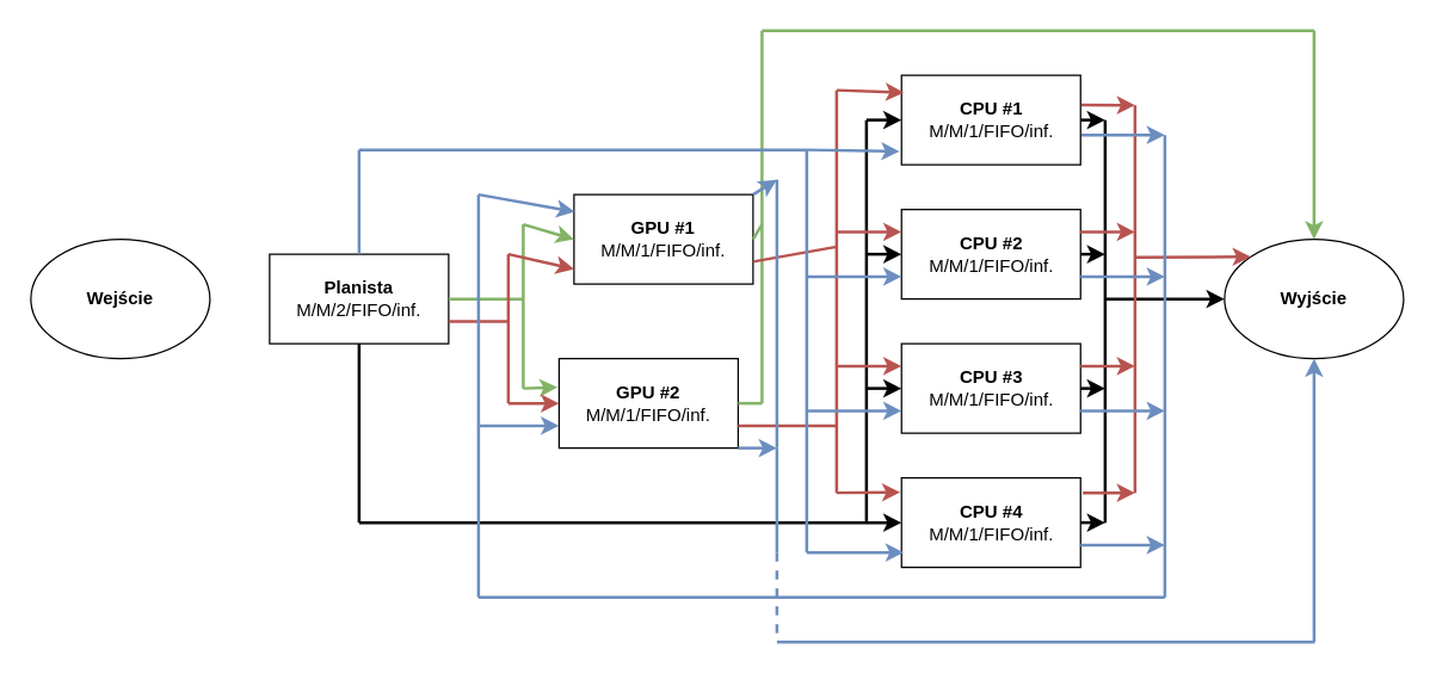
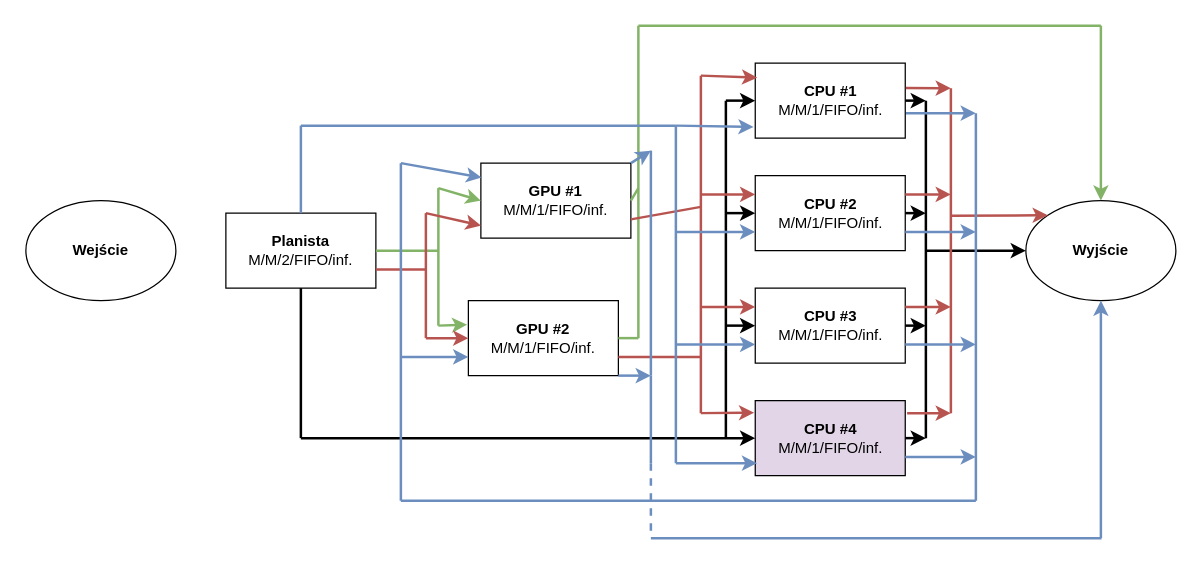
  <mxCell id="0" />
  <mxCell id="1" parent="0" />
  <mxCell id="2" value="CPU #2&lt;br&gt;&lt;span style=&quot;font-weight: 400&quot;&gt;M/M/1/FIFO/inf.&lt;/span&gt;" style="rounded=0;whiteSpace=wrap;html=1;fontStyle=1" parent="1" vertex="1"><mxGeometry x="603.5" y="140" width="120" height="60" as="geometry" /></mxCell>
  <mxCell id="3" value="&lt;b&gt;CPU #1&lt;br&gt;&lt;/b&gt;M/M/1/FIFO/inf.&lt;b&gt;&lt;br&gt;&lt;/b&gt;" style="rounded=0;whiteSpace=wrap;html=1;" parent="1" vertex="1"><mxGeometry x="603.5" y="50" width="120" height="60" as="geometry" /></mxCell>
  <mxCell id="4" value="&lt;b&gt;GPU #2&lt;br&gt;&lt;/b&gt;M/M/1/FIFO/inf.&lt;b&gt;&lt;br&gt;&lt;/b&gt;" style="rounded=0;whiteSpace=wrap;html=1;" parent="1" vertex="1"><mxGeometry x="374" y="240" width="120" height="60" as="geometry" /></mxCell>
  <mxCell id="5" value="&lt;b&gt;Planista&lt;/b&gt;&lt;br&gt;M/M/2/FIFO/inf." style="rounded=0;whiteSpace=wrap;html=1;" parent="1" vertex="1"><mxGeometry x="180" y="170" width="120" height="60" as="geometry" /></mxCell>
  <mxCell id="6" value="&lt;b&gt;GPU #1&lt;br&gt;&lt;/b&gt;M/M/1/FIFO/inf.&lt;b&gt;&lt;br&gt;&lt;/b&gt;" style="rounded=0;whiteSpace=wrap;html=1;" parent="1" vertex="1"><mxGeometry x="384" y="130" width="120" height="60" as="geometry" /></mxCell>
- <mxCell id="7" value="&lt;b&gt;CPU #4&lt;br&gt;&lt;/b&gt;M/M/1/FIFO/inf.&lt;b&gt;&lt;br&gt;&lt;/b&gt;" style="rounded=0;whiteSpace=wrap;html=1;" parent="1" vertex="1"><mxGeometry x="603.5" y="320" width="120" height="60" as="geometry" /></mxCell>
+ <mxCell id="7" value="&lt;b&gt;CPU #4&lt;br&gt;&lt;/b&gt;M/M/1/FIFO/inf.&lt;b&gt;&lt;br&gt;&lt;/b&gt;" style="rounded=0;whiteSpace=wrap;html=1;fillColor=#e1d5e7;" parent="1" vertex="1"><mxGeometry x="603.5" y="320" width="120" height="60" as="geometry" /></mxCell>
  <mxCell id="8" value="&lt;b&gt;CPU #3&lt;br&gt;&lt;/b&gt;M/M/1/FIFO/inf.&lt;b&gt;&lt;br&gt;&lt;/b&gt;" style="rounded=0;whiteSpace=wrap;html=1;" parent="1" vertex="1"><mxGeometry x="603.5" y="230" width="120" height="60" as="geometry" /></mxCell>
  <mxCell id="9" value="&lt;b&gt;Wejście&lt;/b&gt;" style="ellipse;whiteSpace=wrap;html=1;" parent="1" vertex="1"><mxGeometry y="160" width="120" height="80" as="geometry" x="20" /></mxCell>
  <mxCell id="10" value="&lt;b&gt;Wyjście&lt;/b&gt;" style="ellipse;whiteSpace=wrap;html=1;" parent="1" vertex="1"><mxGeometry x="820" y="160" width="120" height="80" as="geometry" /></mxCell>
  <mxCell id="11" value="" style="endArrow=none;html=1;strokeWidth=2;entryX=0.5;entryY=1;entryDx=0;entryDy=0;" parent="1" target="5" edge="1"><mxGeometry width="50" height="50" relative="1" as="geometry"><mxPoint x="240" y="350" as="sourcePoint" /><mxPoint x="265" y="270" as="targetPoint" /></mxGeometry></mxCell>
  <mxCell id="12" value="" style="endArrow=classic;html=1;strokeWidth=2;entryX=0;entryY=0.5;entryDx=0;entryDy=0;" parent="1" target="7" edge="1"><mxGeometry width="50" height="50" relative="1" as="geometry"><mxPoint x="240" y="350" as="sourcePoint" /><mxPoint x="460" y="170" as="targetPoint" /></mxGeometry></mxCell>
  <mxCell id="13" value="" style="endArrow=none;html=1;strokeWidth=2;" parent="1" edge="1"><mxGeometry width="50" height="50" relative="1" as="geometry"><mxPoint x="580" y="350" as="sourcePoint" /><mxPoint x="580" y="80" as="targetPoint" /></mxGeometry></mxCell>
  <mxCell id="14" value="" style="endArrow=classic;html=1;strokeWidth=2;entryX=0;entryY=0.5;entryDx=0;entryDy=0;" parent="1" target="8" edge="1"><mxGeometry width="50" height="50" relative="1" as="geometry"><mxPoint x="580" y="260" as="sourcePoint" /><mxPoint x="460" y="170" as="targetPoint" /></mxGeometry></mxCell>
  <mxCell id="15" value="" style="endArrow=classic;html=1;strokeWidth=2;entryX=0;entryY=0.5;entryDx=0;entryDy=0;" parent="1" target="3" edge="1"><mxGeometry width="50" height="50" relative="1" as="geometry"><mxPoint x="580" y="80" as="sourcePoint" /><mxPoint x="613.5" y="270" as="targetPoint" /></mxGeometry></mxCell>
  <mxCell id="16" value="" style="endArrow=classic;html=1;strokeWidth=2;entryX=0;entryY=0.5;entryDx=0;entryDy=0;" parent="1" target="2" edge="1"><mxGeometry width="50" height="50" relative="1" as="geometry"><mxPoint x="580" y="170" as="sourcePoint" /><mxPoint x="623.5" y="280" as="targetPoint" /></mxGeometry></mxCell>
  <mxCell id="17" value="" style="endArrow=none;html=1;strokeWidth=2;" parent="1" edge="1"><mxGeometry width="50" height="50" relative="1" as="geometry"><mxPoint x="740" y="350" as="sourcePoint" /><mxPoint x="740" y="80" as="targetPoint" /></mxGeometry></mxCell>
  <mxCell id="18" value="" style="endArrow=classic;html=1;strokeWidth=2;exitX=1;exitY=0.5;exitDx=0;exitDy=0;" parent="1" source="3" edge="1"><mxGeometry width="50" height="50" relative="1" as="geometry"><mxPoint x="410" y="220" as="sourcePoint" /><mxPoint x="740" y="80" as="targetPoint" /></mxGeometry></mxCell>
  <mxCell id="19" value="" style="endArrow=classic;html=1;strokeWidth=2;exitX=1;exitY=0.5;exitDx=0;exitDy=0;" parent="1" source="2" edge="1"><mxGeometry width="50" height="50" relative="1" as="geometry"><mxPoint x="410" y="220" as="sourcePoint" /><mxPoint x="740" y="170" as="targetPoint" /></mxGeometry></mxCell>
  <mxCell id="20" value="" style="endArrow=classic;html=1;strokeWidth=2;exitX=1;exitY=0.5;exitDx=0;exitDy=0;" parent="1" source="8" edge="1"><mxGeometry width="50" height="50" relative="1" as="geometry"><mxPoint x="410" y="220" as="sourcePoint" /><mxPoint x="740" y="260" as="targetPoint" /></mxGeometry></mxCell>
  <mxCell id="21" value="" style="endArrow=classic;html=1;strokeWidth=2;exitX=1;exitY=0.5;exitDx=0;exitDy=0;" parent="1" source="7" edge="1"><mxGeometry width="50" height="50" relative="1" as="geometry"><mxPoint x="410" y="220" as="sourcePoint" /><mxPoint x="740" y="350" as="targetPoint" /></mxGeometry></mxCell>
  <mxCell id="22" value="" style="endArrow=classic;html=1;strokeWidth=2;entryX=0;entryY=0.5;entryDx=0;entryDy=0;" parent="1" target="10" edge="1"><mxGeometry width="50" height="50" relative="1" as="geometry"><mxPoint x="740" y="200" as="sourcePoint" /><mxPoint x="460" y="170" as="targetPoint" /></mxGeometry></mxCell>
  <mxCell id="23" value="" style="endArrow=none;html=1;strokeWidth=2;fillColor=#d5e8d4;strokeColor=#82b366;" parent="1" edge="1"><mxGeometry width="50" height="50" relative="1" as="geometry"><mxPoint x="350" y="260" as="sourcePoint" /><mxPoint x="350" y="150" as="targetPoint" /></mxGeometry></mxCell>
  <mxCell id="24" value="" style="endArrow=none;html=1;strokeWidth=2;exitX=1;exitY=0.5;exitDx=0;exitDy=0;fillColor=#d5e8d4;strokeColor=#82b366;" parent="1" source="5" edge="1"><mxGeometry width="50" height="50" relative="1" as="geometry"><mxPoint x="410" y="220" as="sourcePoint" /><mxPoint x="350" y="200" as="targetPoint" /></mxGeometry></mxCell>
  <mxCell id="25" value="" style="endArrow=classic;html=1;strokeWidth=2;entryX=0;entryY=0.5;entryDx=0;entryDy=0;fillColor=#d5e8d4;strokeColor=#82b366;" parent="1" target="6" edge="1"><mxGeometry width="50" height="50" relative="1" as="geometry"><mxPoint x="350" y="150" as="sourcePoint" /><mxPoint x="460" y="170" as="targetPoint" /></mxGeometry></mxCell>
  <mxCell id="26" value="" style="endArrow=classic;html=1;strokeWidth=2;entryX=-0.008;entryY=0.32;entryDx=0;entryDy=0;fillColor=#d5e8d4;strokeColor=#82b366;entryPerimeter=0;" parent="1" target="4" edge="1"><mxGeometry width="50" height="50" relative="1" as="geometry"><mxPoint x="350" y="260" as="sourcePoint" /><mxPoint x="460" y="170" as="targetPoint" /></mxGeometry></mxCell>
  <mxCell id="27" value="" style="endArrow=none;html=1;strokeWidth=2;fillColor=#d5e8d4;strokeColor=#82b366;" parent="1" edge="1"><mxGeometry width="50" height="50" relative="1" as="geometry"><mxPoint x="510" y="270" as="sourcePoint" /><mxPoint x="510" y="20" as="targetPoint" /></mxGeometry></mxCell>
  <mxCell id="28" value="" style="endArrow=none;html=1;strokeWidth=2;exitX=1;exitY=0.5;exitDx=0;exitDy=0;fillColor=#d5e8d4;strokeColor=#82b366;" parent="1" source="4" edge="1"><mxGeometry width="50" height="50" relative="1" as="geometry"><mxPoint x="390" y="250" as="sourcePoint" /><mxPoint x="510" y="270" as="targetPoint" /></mxGeometry></mxCell>
  <mxCell id="29" value="" style="endArrow=none;html=1;strokeWidth=2;exitX=1;exitY=0.5;exitDx=0;exitDy=0;fillColor=#d5e8d4;strokeColor=#82b366;" parent="1" source="6" edge="1"><mxGeometry width="50" height="50" relative="1" as="geometry"><mxPoint x="390" y="250" as="sourcePoint" /><mxPoint x="510" y="150" as="targetPoint" /></mxGeometry></mxCell>
  <mxCell id="30" value="" style="endArrow=none;html=1;strokeWidth=2;fillColor=#d5e8d4;strokeColor=#82b366;" parent="1" edge="1"><mxGeometry width="50" height="50" relative="1" as="geometry"><mxPoint x="880" y="20" as="sourcePoint" /><mxPoint x="510" y="20" as="targetPoint" /></mxGeometry></mxCell>
  <mxCell id="31" value="" style="endArrow=classic;html=1;strokeWidth=2;entryX=0.5;entryY=0;entryDx=0;entryDy=0;fillColor=#d5e8d4;strokeColor=#82b366;" parent="1" target="10" edge="1"><mxGeometry width="50" height="50" relative="1" as="geometry"><mxPoint x="880" y="20" as="sourcePoint" /><mxPoint x="930" y="100" as="targetPoint" /></mxGeometry></mxCell>
  <mxCell id="32" value="" style="endArrow=none;html=1;strokeWidth=2;fillColor=#f8cecc;strokeColor=#b85450;" parent="1" edge="1"><mxGeometry width="50" height="50" relative="1" as="geometry"><mxPoint x="560" y="60" as="sourcePoint" /><mxPoint x="560" y="330" as="targetPoint" /></mxGeometry></mxCell>
  <mxCell id="33" value="" style="endArrow=none;html=1;strokeWidth=2;fillColor=#f8cecc;strokeColor=#b85450;" parent="1" edge="1"><mxGeometry width="50" height="50" relative="1" as="geometry"><mxPoint x="340" y="270" as="sourcePoint" /><mxPoint x="340" y="170" as="targetPoint" /></mxGeometry></mxCell>
  <mxCell id="34" value="" style="endArrow=none;html=1;strokeWidth=2;exitX=1;exitY=0.75;exitDx=0;exitDy=0;fillColor=#f8cecc;strokeColor=#b85450;" parent="1" source="5" edge="1"><mxGeometry width="50" height="50" relative="1" as="geometry"><mxPoint x="390" y="250" as="sourcePoint" /><mxPoint x="340" y="215" as="targetPoint" /></mxGeometry></mxCell>
  <mxCell id="35" value="" style="endArrow=classic;html=1;strokeWidth=2;entryX=0;entryY=0.5;entryDx=0;entryDy=0;fillColor=#f8cecc;strokeColor=#b85450;" parent="1" target="4" edge="1"><mxGeometry width="50" height="50" relative="1" as="geometry"><mxPoint x="340" y="270" as="sourcePoint" /><mxPoint x="440" y="200" as="targetPoint" /></mxGeometry></mxCell>
  <mxCell id="36" value="" style="endArrow=classic;html=1;strokeWidth=2;entryX=0;entryY=0.833;entryDx=0;entryDy=0;fillColor=#f8cecc;strokeColor=#b85450;entryPerimeter=0;" parent="1" target="6" edge="1"><mxGeometry width="50" height="50" relative="1" as="geometry"><mxPoint x="340" y="170" as="sourcePoint" /><mxPoint x="440" y="200" as="targetPoint" /></mxGeometry></mxCell>
  <mxCell id="37" value="" style="endArrow=none;html=1;strokeWidth=2;exitX=1;exitY=0.75;exitDx=0;exitDy=0;fillColor=#f8cecc;strokeColor=#b85450;" parent="1" source="4" edge="1"><mxGeometry width="50" height="50" relative="1" as="geometry"><mxPoint x="390" y="250" as="sourcePoint" /><mxPoint x="560" y="285" as="targetPoint" /></mxGeometry></mxCell>
  <mxCell id="38" value="" style="endArrow=none;html=1;strokeWidth=2;exitX=1;exitY=0.75;exitDx=0;exitDy=0;fillColor=#f8cecc;strokeColor=#b85450;" parent="1" source="6" edge="1"><mxGeometry width="50" height="50" relative="1" as="geometry"><mxPoint x="390" y="250" as="sourcePoint" /><mxPoint x="560" y="165" as="targetPoint" /></mxGeometry></mxCell>
  <mxCell id="39" value="" style="endArrow=classic;html=1;strokeWidth=2;entryX=-0.007;entryY=0.161;entryDx=0;entryDy=0;fillColor=#f8cecc;strokeColor=#b85450;entryPerimeter=0;" parent="1" target="7" edge="1"><mxGeometry width="50" height="50" relative="1" as="geometry"><mxPoint x="560" y="330" as="sourcePoint" /><mxPoint x="440" y="200" as="targetPoint" /></mxGeometry></mxCell>
  <mxCell id="40" value="" style="endArrow=classic;html=1;strokeWidth=2;entryX=0;entryY=0.25;entryDx=0;entryDy=0;fillColor=#f8cecc;strokeColor=#b85450;" parent="1" target="8" edge="1"><mxGeometry width="50" height="50" relative="1" as="geometry"><mxPoint x="560" y="245" as="sourcePoint" /><mxPoint x="440" y="200" as="targetPoint" /></mxGeometry></mxCell>
  <mxCell id="41" value="" style="endArrow=classic;html=1;strokeWidth=2;entryX=0;entryY=0.25;entryDx=0;entryDy=0;fillColor=#f8cecc;strokeColor=#b85450;" parent="1" target="2" edge="1"><mxGeometry width="50" height="50" relative="1" as="geometry"><mxPoint x="560" y="155" as="sourcePoint" /><mxPoint x="440" y="200" as="targetPoint" /></mxGeometry></mxCell>
  <mxCell id="42" value="" style="endArrow=classic;html=1;strokeWidth=2;entryX=0.013;entryY=0.193;entryDx=0;entryDy=0;fillColor=#f8cecc;strokeColor=#b85450;entryPerimeter=0;" parent="1" target="3" edge="1"><mxGeometry width="50" height="50" relative="1" as="geometry"><mxPoint x="560" y="60" as="sourcePoint" /><mxPoint x="440" y="200" as="targetPoint" /></mxGeometry></mxCell>
  <mxCell id="43" value="" style="endArrow=none;html=1;strokeWidth=2;fillColor=#f8cecc;strokeColor=#b85450;" parent="1" edge="1"><mxGeometry width="50" height="50" relative="1" as="geometry"><mxPoint x="760" y="330" as="sourcePoint" /><mxPoint x="760" y="70" as="targetPoint" /></mxGeometry></mxCell>
  <mxCell id="44" value="" style="endArrow=classic;html=1;strokeWidth=2;fillColor=#f8cecc;strokeColor=#b85450;exitX=1.004;exitY=0.333;exitDx=0;exitDy=0;exitPerimeter=0;" parent="1" source="3" edge="1"><mxGeometry width="50" height="50" relative="1" as="geometry"><mxPoint x="724" y="65" as="sourcePoint" /><mxPoint x="760" y="70" as="targetPoint" /></mxGeometry></mxCell>
  <mxCell id="45" value="" style="endArrow=classic;html=1;strokeWidth=2;exitX=1;exitY=0.25;exitDx=0;exitDy=0;fillColor=#f8cecc;strokeColor=#b85450;" parent="1" source="2" edge="1"><mxGeometry width="50" height="50" relative="1" as="geometry"><mxPoint x="390" y="250" as="sourcePoint" /><mxPoint x="760" y="155" as="targetPoint" /></mxGeometry></mxCell>
  <mxCell id="46" value="" style="endArrow=classic;html=1;strokeWidth=2;exitX=1;exitY=0.25;exitDx=0;exitDy=0;fillColor=#f8cecc;strokeColor=#b85450;" parent="1" source="8" edge="1"><mxGeometry width="50" height="50" relative="1" as="geometry"><mxPoint x="390" y="250" as="sourcePoint" /><mxPoint x="760" y="245" as="targetPoint" /></mxGeometry></mxCell>
  <mxCell id="47" value="" style="endArrow=classic;html=1;strokeWidth=2;fillColor=#f8cecc;strokeColor=#b85450;" parent="1" edge="1"><mxGeometry width="50" height="50" relative="1" as="geometry"><mxPoint x="725" y="330" as="sourcePoint" /><mxPoint x="760" y="330" as="targetPoint" /></mxGeometry></mxCell>
  <mxCell id="48" value="" style="endArrow=classic;html=1;strokeWidth=2;entryX=0;entryY=0;entryDx=0;entryDy=0;fillColor=#f8cecc;strokeColor=#b85450;" parent="1" target="10" edge="1"><mxGeometry width="50" height="50" relative="1" as="geometry"><mxPoint x="760" y="172" as="sourcePoint" /><mxPoint x="440" y="200" as="targetPoint" /></mxGeometry></mxCell>
  <mxCell id="49" value="" style="endArrow=none;html=1;strokeWidth=2;fillColor=#dae8fc;strokeColor=#6c8ebf;" parent="1" edge="1"><mxGeometry width="50" height="50" relative="1" as="geometry"><mxPoint x="540" y="370" as="sourcePoint" /><mxPoint x="540" y="100" as="targetPoint" /></mxGeometry></mxCell>
  <mxCell id="50" value="" style="endArrow=classic;html=1;strokeWidth=2;fillColor=#dae8fc;strokeColor=#6c8ebf;" parent="1" edge="1"><mxGeometry width="50" height="50" relative="1" as="geometry"><mxPoint x="540" y="370" as="sourcePoint" /><mxPoint x="605" y="370" as="targetPoint" /></mxGeometry></mxCell>
  <mxCell id="51" value="" style="endArrow=classic;html=1;strokeWidth=2;entryX=0;entryY=0.75;entryDx=0;entryDy=0;fillColor=#dae8fc;strokeColor=#6c8ebf;" parent="1" target="8" edge="1"><mxGeometry width="50" height="50" relative="1" as="geometry"><mxPoint x="540" y="275" as="sourcePoint" /><mxPoint x="440" y="200" as="targetPoint" /></mxGeometry></mxCell>
  <mxCell id="52" value="" style="endArrow=classic;html=1;strokeWidth=2;entryX=0;entryY=0.75;entryDx=0;entryDy=0;fillColor=#dae8fc;strokeColor=#6c8ebf;" parent="1" target="2" edge="1"><mxGeometry width="50" height="50" relative="1" as="geometry"><mxPoint x="540" y="185" as="sourcePoint" /><mxPoint x="440" y="200" as="targetPoint" /></mxGeometry></mxCell>
  <mxCell id="53" value="" style="endArrow=classic;html=1;strokeWidth=2;entryX=-0.011;entryY=0.852;entryDx=0;entryDy=0;fillColor=#dae8fc;strokeColor=#6c8ebf;entryPerimeter=0;" parent="1" target="3" edge="1"><mxGeometry width="50" height="50" relative="1" as="geometry"><mxPoint x="540" y="100" as="sourcePoint" /><mxPoint x="440" y="200" as="targetPoint" /></mxGeometry></mxCell>
  <mxCell id="54" value="" style="endArrow=none;html=1;strokeWidth=2;fillColor=#dae8fc;strokeColor=#6c8ebf;" parent="1" edge="1"><mxGeometry width="50" height="50" relative="1" as="geometry"><mxPoint x="240" y="100" as="sourcePoint" /><mxPoint x="540" y="100" as="targetPoint" /></mxGeometry></mxCell>
  <mxCell id="55" value="" style="endArrow=none;html=1;strokeWidth=2;exitX=0.5;exitY=0;exitDx=0;exitDy=0;fillColor=#dae8fc;strokeColor=#6c8ebf;" parent="1" source="5" edge="1"><mxGeometry width="50" height="50" relative="1" as="geometry"><mxPoint x="390" y="250" as="sourcePoint" /><mxPoint x="240" y="100" as="targetPoint" /></mxGeometry></mxCell>
  <mxCell id="56" value="" style="endArrow=none;html=1;strokeWidth=2;fillColor=#dae8fc;strokeColor=#6c8ebf;" parent="1" edge="1"><mxGeometry width="50" height="50" relative="1" as="geometry"><mxPoint x="780" y="400" as="sourcePoint" /><mxPoint x="780" y="90" as="targetPoint" /></mxGeometry></mxCell>
  <mxCell id="57" value="" style="endArrow=classic;html=1;strokeWidth=2;exitX=1.005;exitY=0.669;exitDx=0;exitDy=0;fillColor=#dae8fc;strokeColor=#6c8ebf;exitPerimeter=0;" parent="1" source="3" edge="1"><mxGeometry width="50" height="50" relative="1" as="geometry"><mxPoint x="390" y="250" as="sourcePoint" /><mxPoint x="780" y="90" as="targetPoint" /></mxGeometry></mxCell>
  <mxCell id="58" value="" style="endArrow=classic;html=1;strokeWidth=2;exitX=1;exitY=0.75;exitDx=0;exitDy=0;fillColor=#dae8fc;strokeColor=#6c8ebf;" parent="1" source="2" edge="1"><mxGeometry width="50" height="50" relative="1" as="geometry"><mxPoint x="390" y="250" as="sourcePoint" /><mxPoint x="780" y="185" as="targetPoint" /></mxGeometry></mxCell>
  <mxCell id="59" value="" style="endArrow=classic;html=1;strokeWidth=2;exitX=1;exitY=0.75;exitDx=0;exitDy=0;fillColor=#dae8fc;strokeColor=#6c8ebf;" parent="1" source="8" edge="1"><mxGeometry width="50" height="50" relative="1" as="geometry"><mxPoint x="390" y="280" as="sourcePoint" /><mxPoint x="780" y="275" as="targetPoint" /></mxGeometry></mxCell>
  <mxCell id="60" value="" style="endArrow=classic;html=1;strokeWidth=2;exitX=1;exitY=0.75;exitDx=0;exitDy=0;fillColor=#dae8fc;strokeColor=#6c8ebf;" parent="1" source="7" edge="1"><mxGeometry width="50" height="50" relative="1" as="geometry"><mxPoint x="390" y="280" as="sourcePoint" /><mxPoint x="780" y="365" as="targetPoint" /></mxGeometry></mxCell>
  <mxCell id="61" value="" style="endArrow=none;html=1;strokeWidth=2;fillColor=#dae8fc;strokeColor=#6c8ebf;" parent="1" edge="1"><mxGeometry width="50" height="50" relative="1" as="geometry"><mxPoint x="320" y="400" as="sourcePoint" /><mxPoint x="320" y="130" as="targetPoint" /></mxGeometry></mxCell>
  <mxCell id="62" value="" style="endArrow=classic;html=1;strokeWidth=2;entryX=0.004;entryY=0.193;entryDx=0;entryDy=0;fillColor=#dae8fc;strokeColor=#6c8ebf;entryPerimeter=0;" parent="1" target="6" edge="1"><mxGeometry width="50" height="50" relative="1" as="geometry"><mxPoint x="320" y="130" as="sourcePoint" /><mxPoint x="440" y="230" as="targetPoint" /></mxGeometry></mxCell>
  <mxCell id="63" value="" style="endArrow=classic;html=1;strokeWidth=2;fillColor=#dae8fc;strokeColor=#6c8ebf;entryX=0;entryY=0.75;entryDx=0;entryDy=0;" parent="1" target="4" edge="1"><mxGeometry width="50" height="50" relative="1" as="geometry"><mxPoint x="320" y="285" as="sourcePoint" /><mxPoint x="410" y="210" as="targetPoint" /></mxGeometry></mxCell>
  <mxCell id="64" value="" style="endArrow=none;html=1;strokeWidth=2;fillColor=#dae8fc;strokeColor=#6c8ebf;" parent="1" edge="1"><mxGeometry width="50" height="50" relative="1" as="geometry"><mxPoint x="320" y="400" as="sourcePoint" /><mxPoint x="780" y="400" as="targetPoint" /></mxGeometry></mxCell>
  <mxCell id="65" value="" style="endArrow=none;html=1;strokeWidth=2;fillColor=#dae8fc;strokeColor=#6c8ebf;" parent="1" edge="1"><mxGeometry width="50" height="50" relative="1" as="geometry"><mxPoint x="520" y="300" as="sourcePoint" /><mxPoint x="520" y="120" as="targetPoint" /></mxGeometry></mxCell>
  <mxCell id="66" value="" style="endArrow=classic;html=1;strokeWidth=2;exitX=1;exitY=1;exitDx=0;exitDy=0;fillColor=#dae8fc;strokeColor=#6c8ebf;" parent="1" source="4" edge="1"><mxGeometry width="50" height="50" relative="1" as="geometry"><mxPoint x="500" y="330" as="sourcePoint" /><mxPoint x="520" y="300" as="targetPoint" /></mxGeometry></mxCell>
  <mxCell id="67" value="" style="endArrow=classic;html=1;strokeWidth=2;exitX=1;exitY=0;exitDx=0;exitDy=0;fillColor=#dae8fc;strokeColor=#6c8ebf;" parent="1" source="6" edge="1"><mxGeometry width="50" height="50" relative="1" as="geometry"><mxPoint x="440" y="190" as="sourcePoint" /><mxPoint x="520" y="120" as="targetPoint" /></mxGeometry></mxCell>
  <mxCell id="68" value="" style="endArrow=none;dashed=1;html=1;strokeWidth=2;fillColor=#dae8fc;strokeColor=#6c8ebf;" parent="1" edge="1"><mxGeometry width="50" height="50" relative="1" as="geometry"><mxPoint x="520" y="370" as="sourcePoint" /><mxPoint x="520" y="430" as="targetPoint" /></mxGeometry></mxCell>
  <mxCell id="69" value="" style="endArrow=none;html=1;strokeWidth=2;fillColor=#dae8fc;strokeColor=#6c8ebf;" parent="1" edge="1"><mxGeometry width="50" height="50" relative="1" as="geometry"><mxPoint x="520" y="370" as="sourcePoint" /><mxPoint x="520" y="300" as="targetPoint" /></mxGeometry></mxCell>
  <mxCell id="70" value="" style="endArrow=none;html=1;strokeWidth=2;fillColor=#dae8fc;strokeColor=#6c8ebf;" parent="1" edge="1"><mxGeometry width="50" height="50" relative="1" as="geometry"><mxPoint x="520" y="430" as="sourcePoint" /><mxPoint x="880.476" y="430" as="targetPoint" /></mxGeometry></mxCell>
  <mxCell id="71" value="" style="endArrow=classic;html=1;strokeWidth=2;entryX=0.5;entryY=1;entryDx=0;entryDy=0;fillColor=#dae8fc;strokeColor=#6c8ebf;" parent="1" target="10" edge="1"><mxGeometry width="50" height="50" relative="1" as="geometry"><mxPoint x="880" y="430" as="sourcePoint" /><mxPoint x="690" y="280" as="targetPoint" /></mxGeometry></mxCell>
